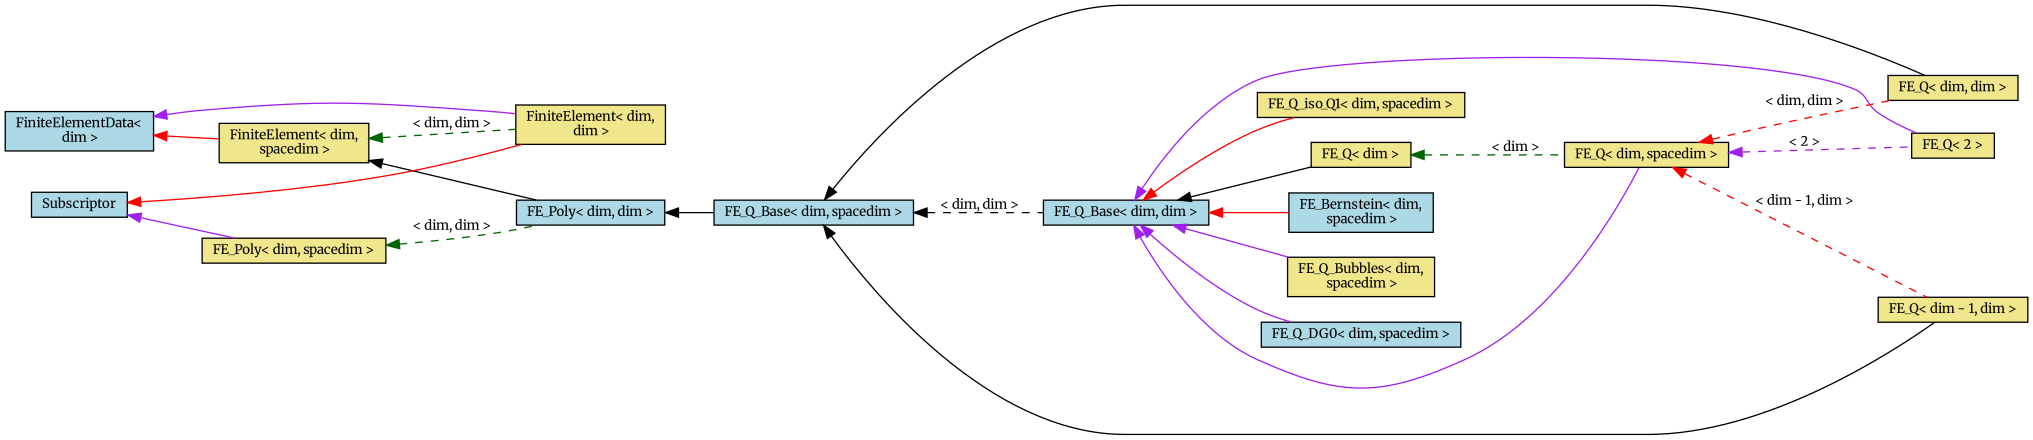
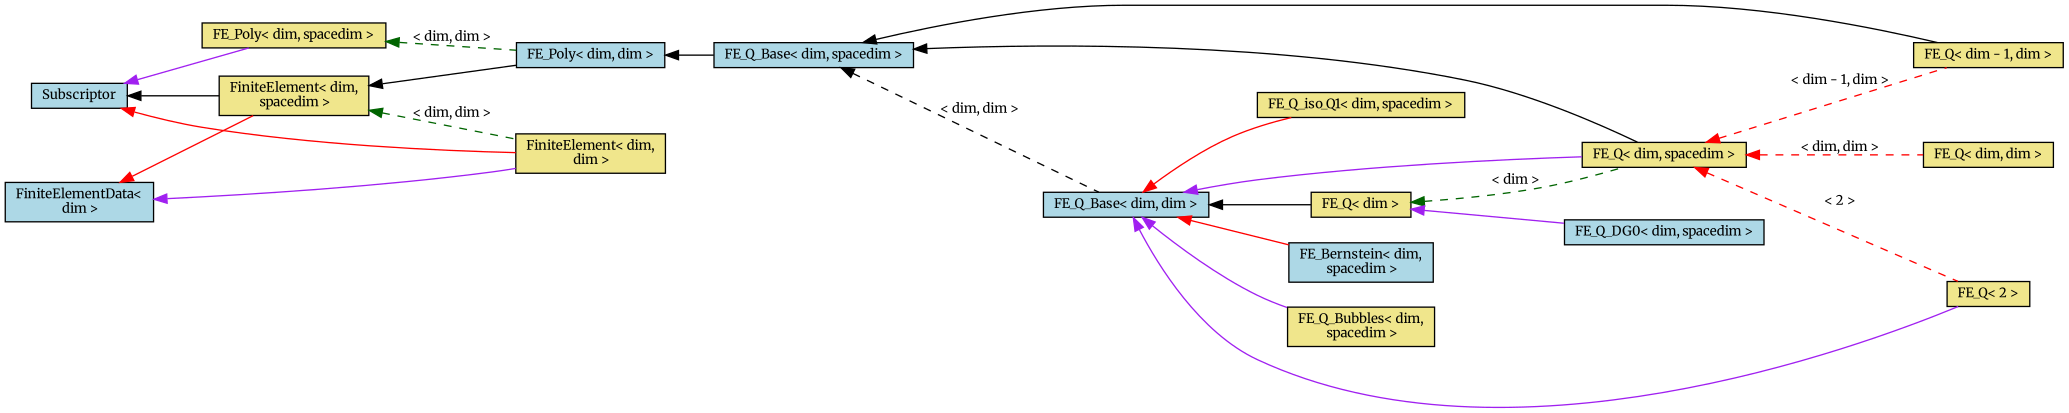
  digraph {
    fontname=Merriweather
    rankdir=LR
    node [color=black fillcolor=khaki fontname=Merriweather fontsize=10 shape=record style=filled]
    edge [color=black dir=back fontname=Merriweather fontsize=10 labelfontname=Helvetica labelfontsize=10 style=solid]
    n1 [fillcolor=lightblue fontcolor=black height=0.2 label="FE_Q_Base\< dim, spacedim \>" width=0.4]
    n2 [height=0.2 label="FE_Q\< dim - 1, dim \>" width=0.4]
    n3 [height=0.2 label="FE_Q\< dim, dim \>" width=0.4]
    n4 [fillcolor=lightblue height=0.2 label="FE_Q_Base\< dim, dim \>" width=0.4]
    n5 [fillcolor=lightblue height=0.2 label="FE_Bernstein\< dim,\l spacedim \>" width=0.4]
    n6 [height=0.2 label="FE_Q\< dim, spacedim \>" width=0.4]
    n7 [height=0.2 label="FE_Q\< 2 \>" width=0.4]
    n8 [height=0.2 label="FE_Q\< dim \>" width=0.4]
    n9 [height=0.2 label="FE_Q_Bubbles\< dim,\l spacedim \>" width=0.4]
    n10 [fillcolor=lightblue height=0.2 label="FE_Q_DG0\< dim, spacedim \>" width=0.4]
    n11 [height=0.2 label="FE_Q_iso_Q1\< dim, spacedim \>" width=0.4]
    n12 [fillcolor=lightblue height=0.2 label="FE_Poly\< dim, dim \>" width=0.4]
    n13 [height=0.2 label="FiniteElement\< dim,\l spacedim \>" width=0.4]
    n14 [height=0.2 label="FiniteElement\< dim,\l dim \>" width=0.4]
    n15 [fillcolor=lightblue height=0.2 label=Subscriptor width=0.4]
    n16 [height=0.2 label="FE_Poly\< dim, spacedim \>" width=0.4]
    n17 [fillcolor=lightblue height=0.2 label="FiniteElementData\<\l dim \>" width=0.4]
    n1 -> n2
-   n1 -> n3
+   n1 -> n6
    n1 -> n4 [label=" \< dim, dim \>" style=dashed]
    n4 -> n5 [color=red]
    n4 -> n6 [color=purple]
    n4 -> n7 [color=purple]
    n4 -> n8
    n4 -> n9 [color=purple]
-   n4 -> n10 [color=purple]
+   n8 -> n10 [color=purple]
    n4 -> n11 [color=red]
    n6 -> n2 [color=red label=" \< dim - 1, dim \>" style=dashed]
    n6 -> n3 [color=red label=" \< dim, dim \>" style=dashed]
-   n6 -> n7 [color=purple label=" \< 2 \>" style=dashed]
+   n6 -> n7 [color=red label=" \< 2 \>" style=dashed]
    n8 -> n6 [color=darkgreen label=" \< dim \>" style=dashed]
    n12 -> n1
    n13 -> n12
    n13 -> n14 [color=darkgreen label=" \< dim, dim \>" style=dashed]
+   n15 -> n13
    n15 -> n14 [color=red]
    n15 -> n16 [color=purple]
    n16 -> n12 [color=darkgreen label=" \< dim, dim \>" style=dashed]
    n17 -> n13 [color=red]
    n17 -> n14 [color=purple]
  }
